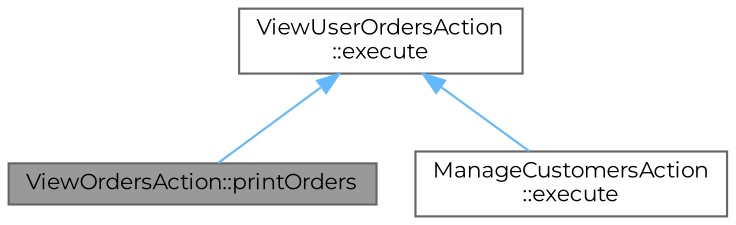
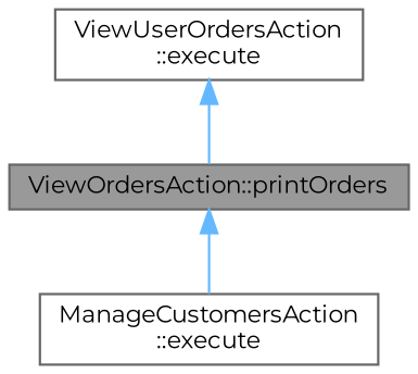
  digraph {
    fontname=Montserrat
    rankdir=TB
    node [color=grey40 fillcolor=white fontname=Montserrat fontsize=10 shape=box style=filled]
    edge [color=steelblue1 dir=back fontname=Montserrat fontsize=10 labelfontname=Helvetica labelfontsize=10 style=solid]
    n1 [color=gray40 fillcolor=grey60 fontcolor=black height=0.2 label="ViewOrdersAction::printOrders" width=0.4]
    n2 [height=0.2 label="ManageCustomersAction\l::execute" width=0.4]
    n3 [height=0.2 label="ViewUserOrdersAction\l::execute" width=0.4]
-   n3 -> n2
+   n1 -> n2
    n3 -> n1
  }
